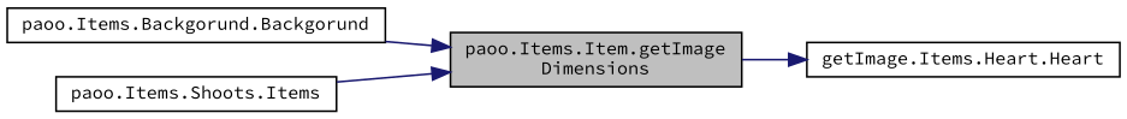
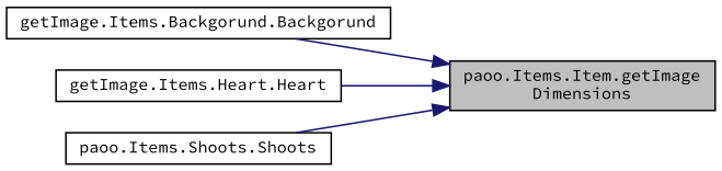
  digraph {
    fontname="Source Code Pro"
    rankdir=RL
    node [color=black fillcolor=white fontname="Source Code Pro" fontsize=10 shape=record style=filled]
    edge [color=midnightblue dir=back fontname="Source Code Pro" fontsize=10 labelfontname=Helvetica labelfontsize=10 style=solid]
    n1 [fillcolor=grey75 fontcolor=black height=0.2 label="paoo.Items.Item.getImage\lDimensions" width=0.4]
-   n2 [height=0.2 label="paoo.Items.Backgorund.Backgorund" width=0.4]
+   n2 [height=0.2 label="getImage.Items.Backgorund.Backgorund" width=0.4]
    n3 [height=0.2 label="getImage.Items.Heart.Heart" width=0.4]
-   n4 [height=0.2 label="paoo.Items.Shoots.Items" width=0.4]
+   n4 [height=0.2 label="paoo.Items.Shoots.Shoots" width=0.4]
    n1 -> n2
-   n3 -> n1
+   n1 -> n3
    n1 -> n4
  }
